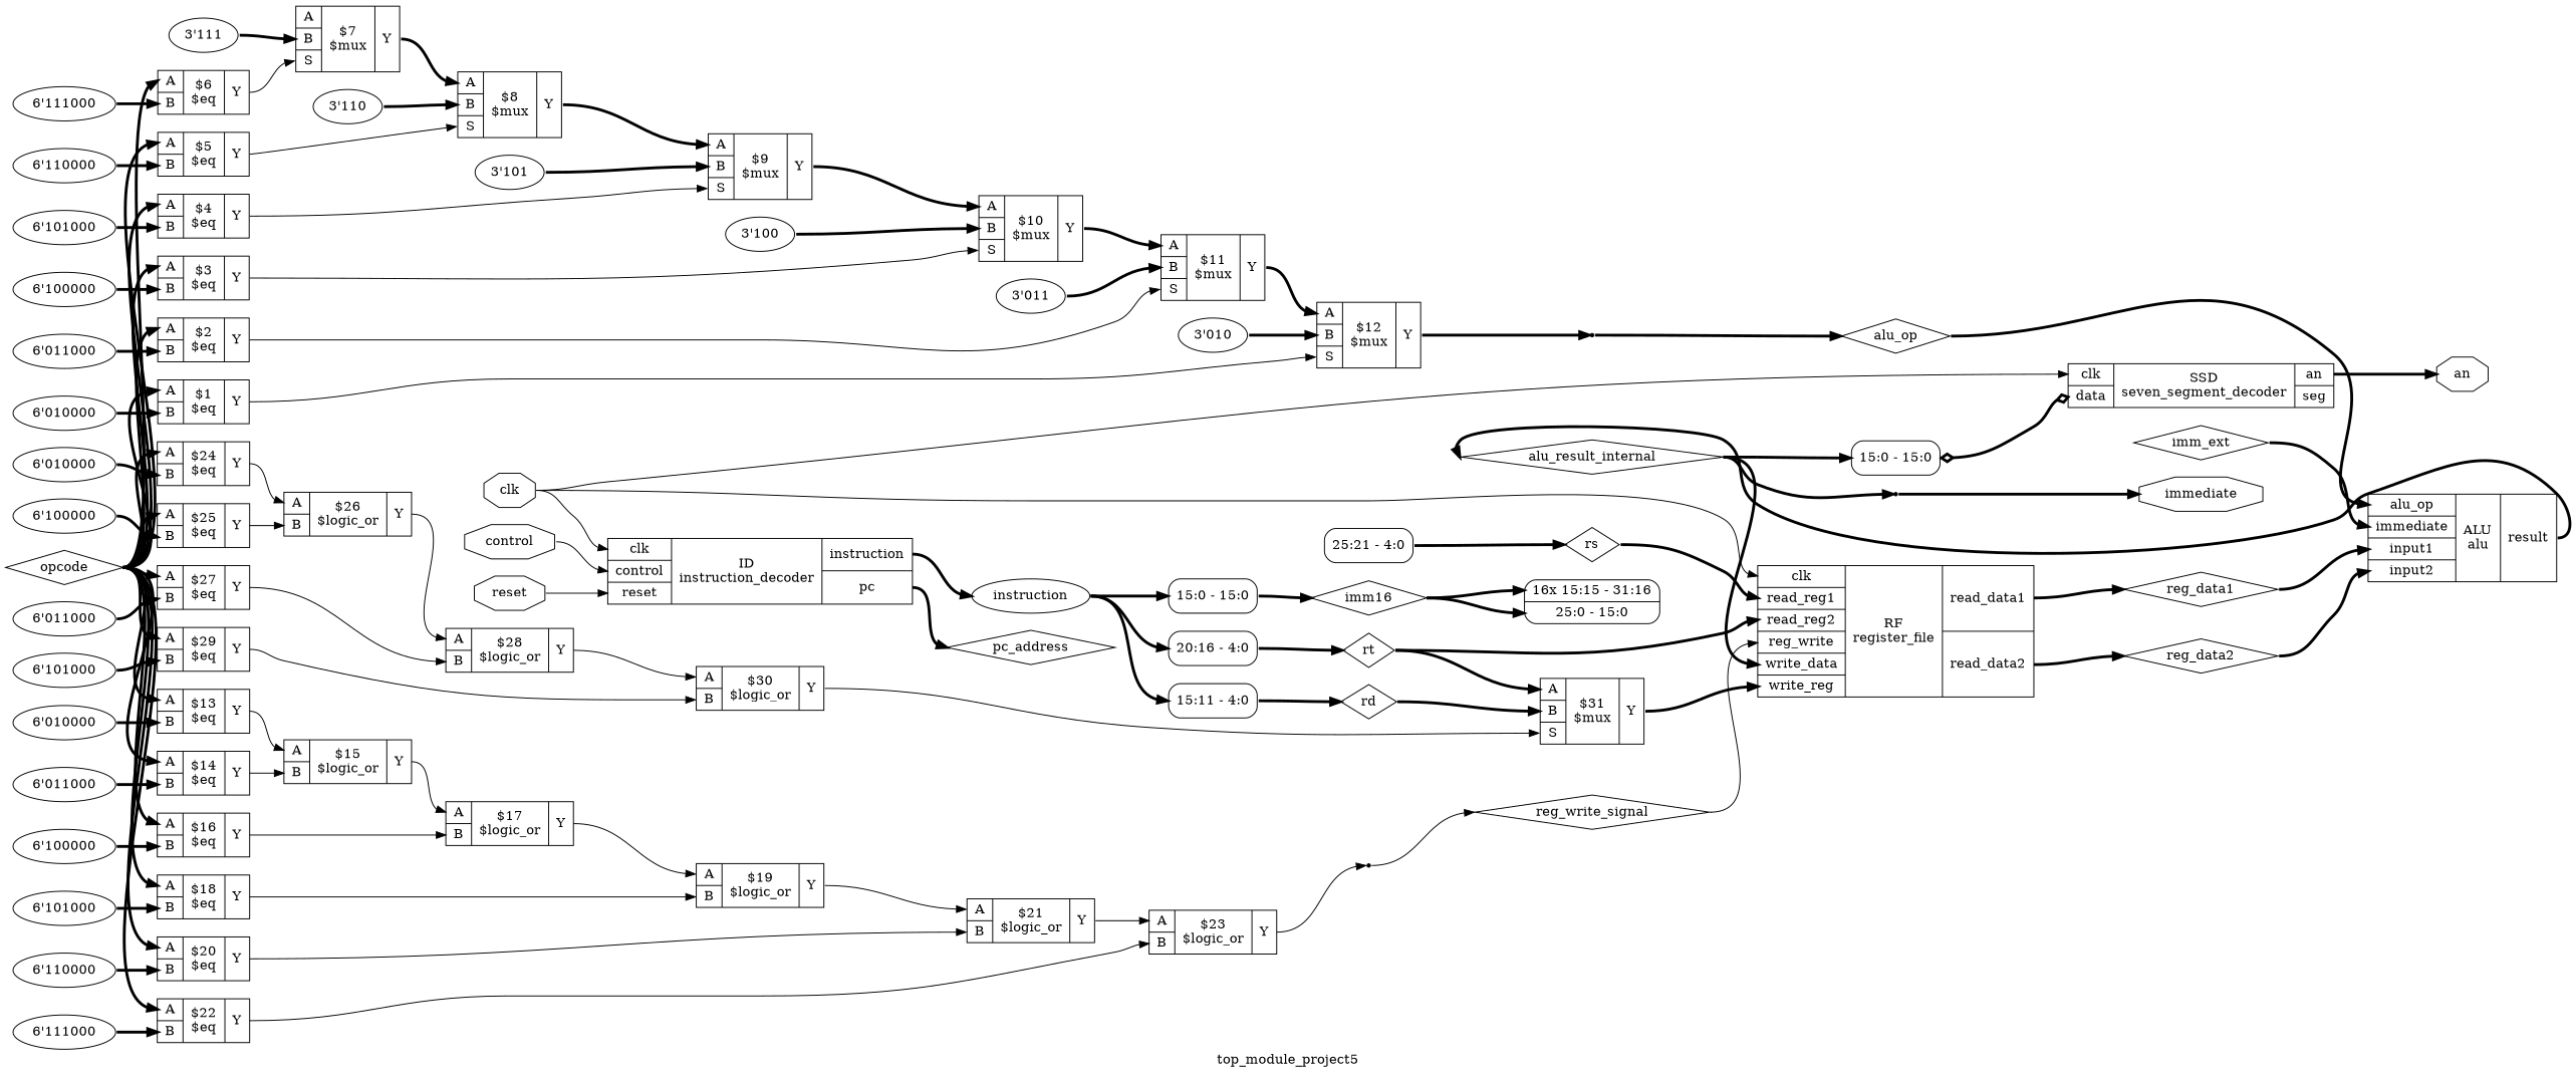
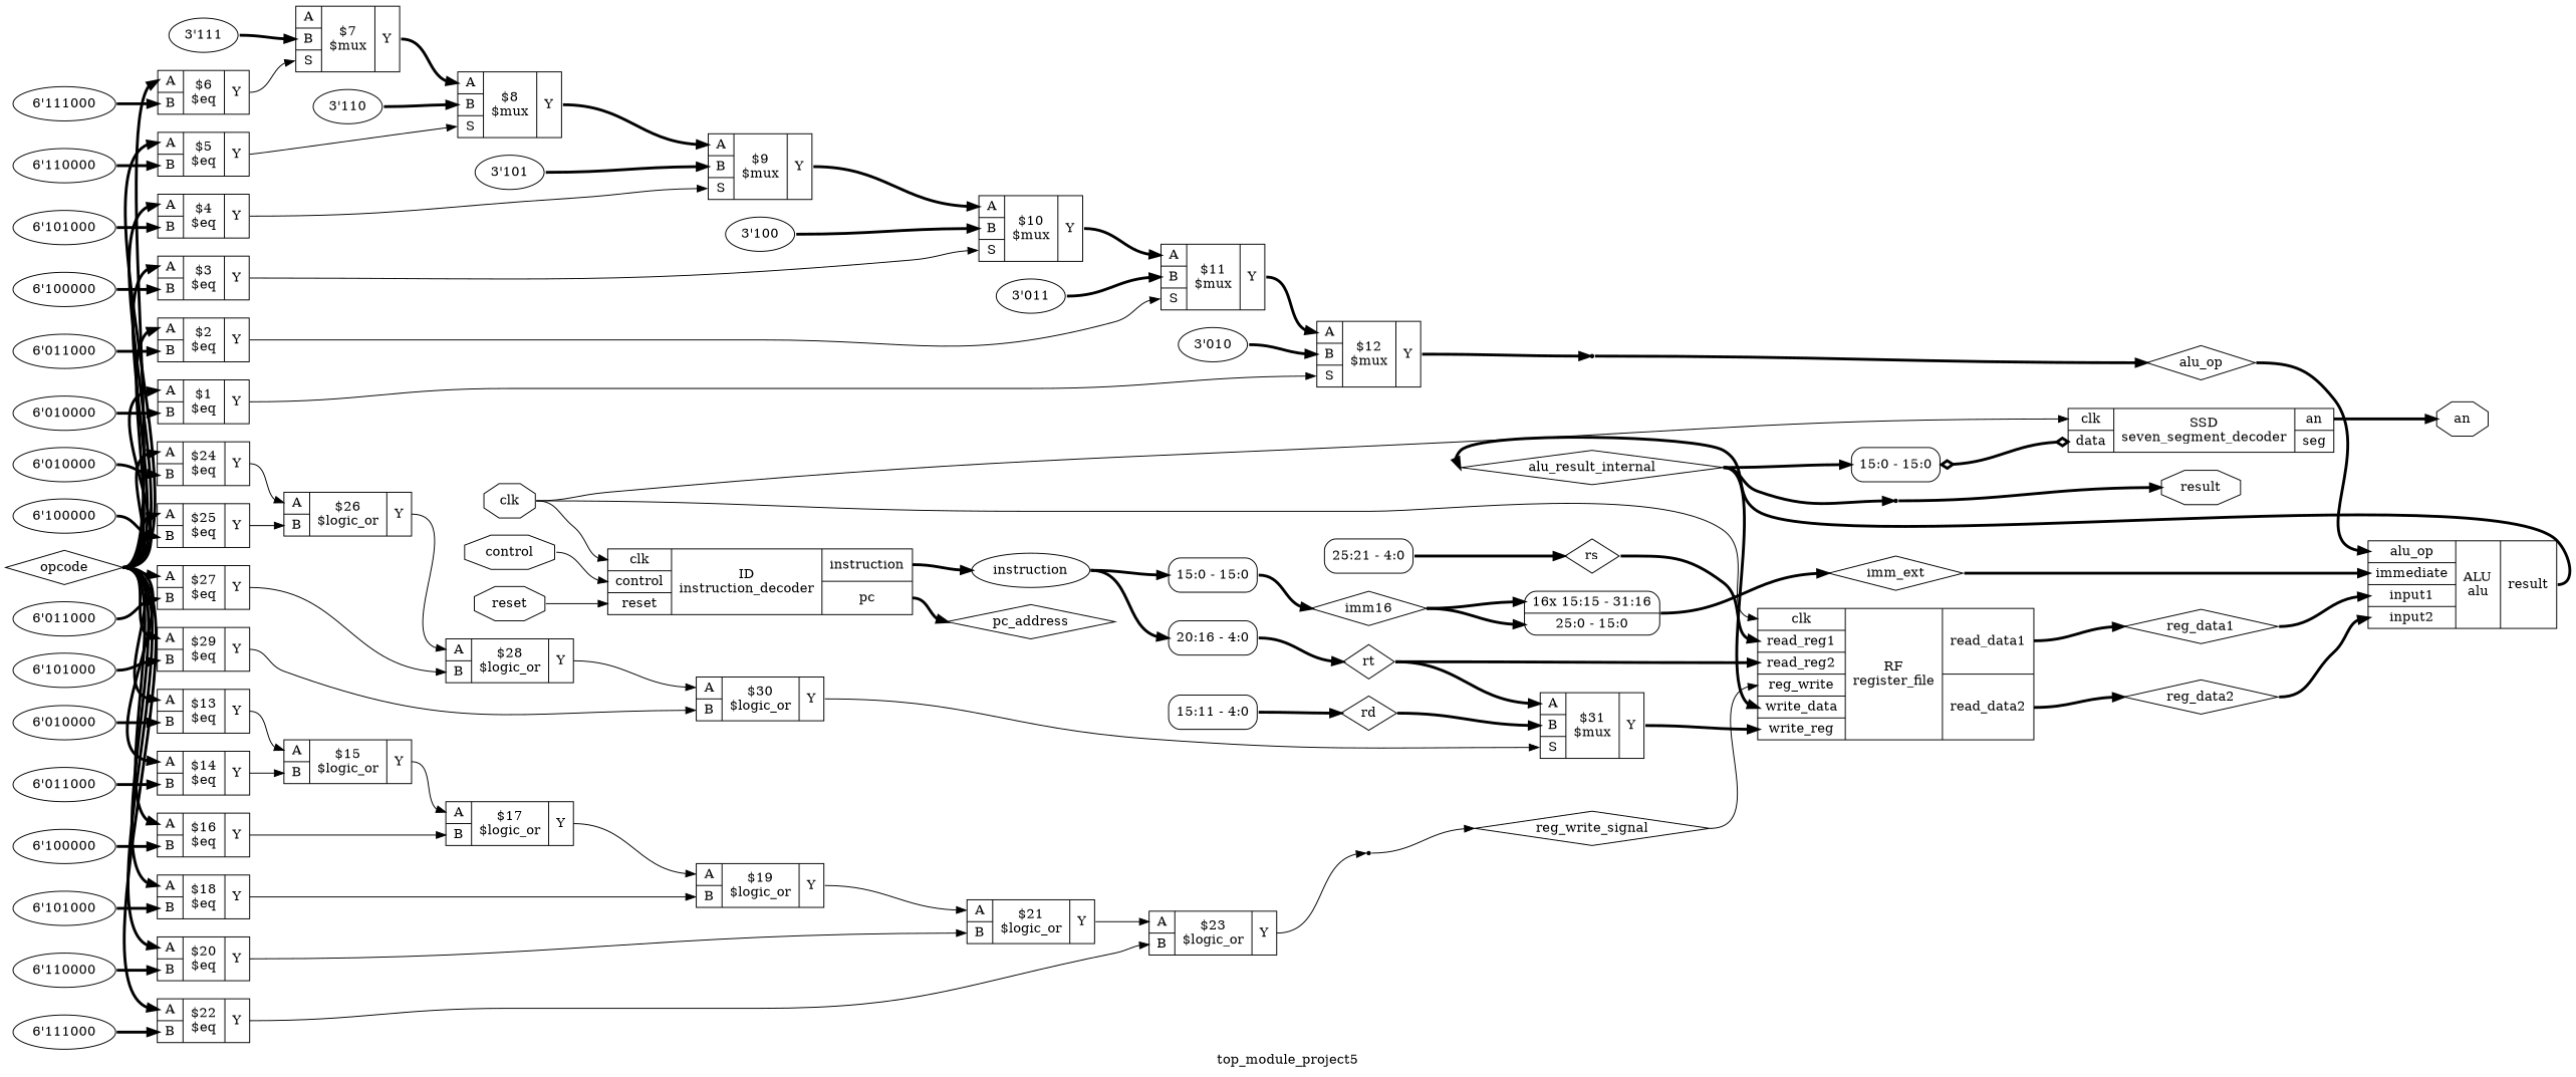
  digraph {
    label=top_module_project5
    rankdir=LR
    remincross=true
    node [shape=record]
    edge [color=black fontcolor=black headport="p59:w" style="setlinewidth(3)" tailport=e]
    n1 [color=black fontcolor=black label=alu_result_internal shape=diamond]
    n2 [color=black fontcolor=black label="<s0> 15:0 - 15:0 " style=rounded]
    n3 [label="{{<p50> clk|<p70> read_reg1|<p71> read_reg2|<p72> reg_write|<p73> write_data|<p74> write_reg}|RF\nregister_file|{<p75> read_data1|<p76> read_data2}}"]
    x32 [shape=point]
    n5 [label="{{<p50> clk|<p51> data}|SSD\nseven_segment_decoder|{<p45> an|<p52> seg}}"]
    n6 [color=black fontcolor=black label=reg_data2 shape=diamond]
    n7 [color=black fontcolor=black label=reg_data1 shape=diamond]
-   n8 [color=black fontcolor=black label=immediate shape=octagon]
+   n8 [color=black fontcolor=black label=result shape=octagon]
    n9 [color=black fontcolor=black label=reg_write_signal shape=diamond]
    n10 [color=black fontcolor=black label=alu_op shape=diamond]
    n11 [label="{{<p34> alu_op|<p54> immediate|<p55> input1|<p56> input2}|ALU\nalu|{<p47> result}}"]
    n12 [color=black fontcolor=black label=imm_ext shape=diamond]
    n13 [color=black fontcolor=black label=imm16 shape=diamond]
    n14 [color=black fontcolor=black label="<s16> 16x 15:15 - 31:16 |<s0> 25:0 - 15:0 " style=rounded]
    n15 [color=black fontcolor=black label=rd shape=diamond]
    n16 [label="{{<p58> A|<p59> B|<p60> S}|$31\n$mux|{<p61> Y}}"]
    n17 [color=black fontcolor=black label=rt shape=diamond]
    n18 [color=black fontcolor=black label=rs shape=diamond]
    n19 [color=black fontcolor=black label=opcode shape=diamond]
    n20 [label="{{<p58> A|<p59> B}|$29\n$eq|{<p61> Y}}"]
    n21 [label="{{<p58> A|<p59> B}|$27\n$eq|{<p61> Y}}"]
    n22 [label="{{<p58> A|<p59> B}|$25\n$eq|{<p61> Y}}"]
    n23 [label="{{<p58> A|<p59> B}|$24\n$eq|{<p61> Y}}"]
    n24 [label="{{<p58> A|<p59> B}|$22\n$eq|{<p61> Y}}"]
    n25 [label="{{<p58> A|<p59> B}|$20\n$eq|{<p61> Y}}"]
    n26 [label="{{<p58> A|<p59> B}|$18\n$eq|{<p61> Y}}"]
    n27 [label="{{<p58> A|<p59> B}|$16\n$eq|{<p61> Y}}"]
    n28 [label="{{<p58> A|<p59> B}|$14\n$eq|{<p61> Y}}"]
    n29 [label="{{<p58> A|<p59> B}|$13\n$eq|{<p61> Y}}"]
    n30 [label="{{<p58> A|<p59> B}|$6\n$eq|{<p61> Y}}"]
    n31 [label="{{<p58> A|<p59> B}|$5\n$eq|{<p61> Y}}"]
    n32 [label="{{<p58> A|<p59> B}|$4\n$eq|{<p61> Y}}"]
    n33 [label="{{<p58> A|<p59> B}|$3\n$eq|{<p61> Y}}"]
    n34 [label="{{<p58> A|<p59> B}|$2\n$eq|{<p61> Y}}"]
    n35 [label="{{<p58> A|<p59> B}|$1\n$eq|{<p61> Y}}"]
    n36 [label="{{<p58> A|<p59> B}|$30\n$logic_or|{<p61> Y}}"]
    n37 [label="{{<p58> A|<p59> B}|$28\n$logic_or|{<p61> Y}}"]
    n38 [label="{{<p58> A|<p59> B}|$26\n$logic_or|{<p61> Y}}"]
    n39 [label="{{<p58> A|<p59> B}|$23\n$logic_or|{<p61> Y}}"]
    n40 [label="{{<p58> A|<p59> B}|$21\n$logic_or|{<p61> Y}}"]
    n41 [label="{{<p58> A|<p59> B}|$19\n$logic_or|{<p61> Y}}"]
    n42 [label="{{<p58> A|<p59> B}|$17\n$logic_or|{<p61> Y}}"]
    n43 [label="{{<p58> A|<p59> B}|$15\n$logic_or|{<p61> Y}}"]
    n44 [label="{{<p58> A|<p59> B|<p60> S}|$7\n$mux|{<p61> Y}}"]
    n45 [label="{{<p58> A|<p59> B|<p60> S}|$8\n$mux|{<p61> Y}}"]
    n46 [label="{{<p58> A|<p59> B|<p60> S}|$9\n$mux|{<p61> Y}}"]
    n47 [label="{{<p58> A|<p59> B|<p60> S}|$10\n$mux|{<p61> Y}}"]
    n48 [label="{{<p58> A|<p59> B|<p60> S}|$11\n$mux|{<p61> Y}}"]
    n49 [label="{{<p58> A|<p59> B|<p60> S}|$12\n$mux|{<p61> Y}}"]
    n50 [color=black fontcolor=black label=instruction shape=ellipse]
    n51 [color=black fontcolor=black label="<s0> 20:16 - 4:0 " style=rounded]
    n52 [color=black fontcolor=black label="<s0> 15:11 - 4:0 " style=rounded]
    n53 [color=black fontcolor=black label="<s0> 15:0 - 15:0 " style=rounded]
    n54 [color=black fontcolor=black label="<s0> 25:21 - 4:0 " style=rounded]
    n55 [color=black fontcolor=black label=pc_address shape=diamond]
    n56 [color=black fontcolor=black label=an shape=octagon]
    n57 [color=black fontcolor=black label=control shape=octagon]
    n58 [label="{{<p50> clk|<p48> control|<p49> reset}|ID\ninstruction_decoder|{<p43> instruction|<p101> pc}}"]
    n59 [color=black fontcolor=black label=reset shape=octagon]
    n60 [color=black fontcolor=black label=clk shape=octagon]
    n61 [label="6'101000" shape=""]
    n62 [label="6'011000" shape=""]
    n63 [label="6'100000" shape=""]
    n64 [label="6'010000" shape=""]
    x31 [shape=point]
    n66 [label="6'111000" shape=""]
    n67 [label="6'110000" shape=""]
    n68 [label="6'101000" shape=""]
    n69 [label="6'100000" shape=""]
    n70 [label="6'011000" shape=""]
    n71 [label="6'010000" shape=""]
    n72 [label="3'010" shape=""]
    x30 [shape=point]
    n74 [label="3'011" shape=""]
    n75 [label="3'100" shape=""]
    n76 [label="3'101" shape=""]
    n77 [label="3'110" shape=""]
    n78 [label="3'111" shape=""]
    n79 [label="6'111000" shape=""]
    n80 [label="6'110000" shape=""]
    n81 [label="6'101000" shape=""]
    n82 [label="6'100000" shape=""]
    n83 [label="6'011000" shape=""]
    n84 [label="6'010000" shape=""]
    n1 -> n2 [headport="s0:w"]
    n1 -> n3 [headport="p73:w"]
    n1 -> x32 [headport=w]
    n2 -> n5 [arrowhead=odiamond arrowtail=odiamond dir=both headport="p51:w"]
    n3 -> n6 [headport=w tailport="p76:e"]
    n3 -> n7 [headport=w tailport="p75:e"]
    x32 -> n8 [headport=w]
    n5 -> n56 [headport=w tailport="p45:e"]
    n6 -> n11 [headport="p56:w"]
    n7 -> n11 [headport="p55:w"]
    n9 -> n3 [headport="p72:w" style=""]
    n10 -> n11 [headport="p34:w"]
    n11 -> n1 [headport=w tailport="p47:e"]
    n12 -> n11 [headport="p54:w"]
    n13 -> n14 [headport="s0:w"]
    n13 -> n14 [headport="s16:w"]
+   n14 -> n12 [headport=w]
    n15 -> n16
    n16 -> n3 [headport="p74:w" tailport="p61:e"]
    n17 -> n3 [headport="p71:w"]
    n17 -> n16 [headport="p58:w"]
    n18 -> n3 [headport="p70:w"]
    n19 -> n20 [headport="p58:w"]
    n19 -> n21 [headport="p58:w"]
    n19 -> n22 [headport="p58:w"]
    n19 -> n23 [headport="p58:w"]
    n19 -> n24 [headport="p58:w"]
    n19 -> n25 [headport="p58:w"]
    n19 -> n26 [headport="p58:w"]
    n19 -> n27 [headport="p58:w"]
    n19 -> n28 [headport="p58:w"]
    n19 -> n29 [headport="p58:w"]
    n19 -> n30 [headport="p58:w"]
    n19 -> n31 [headport="p58:w"]
    n19 -> n32 [headport="p58:w"]
    n19 -> n33 [headport="p58:w"]
    n19 -> n34 [headport="p58:w"]
    n19 -> n35 [headport="p58:w"]
    n20 -> n36 [tailport="p61:e" style=""]
    n21 -> n37 [tailport="p61:e" style=""]
    n22 -> n38 [tailport="p61:e" style=""]
    n23 -> n38 [headport="p58:w" tailport="p61:e" style=""]
    n24 -> n39 [tailport="p61:e" style=""]
    n25 -> n40 [tailport="p61:e" style=""]
    n26 -> n41 [tailport="p61:e" style=""]
    n27 -> n42 [tailport="p61:e" style=""]
    n28 -> n43 [tailport="p61:e" style=""]
    n29 -> n43 [headport="p58:w" tailport="p61:e" style=""]
    n30 -> n44 [headport="p60:w" tailport="p61:e" style=""]
    n31 -> n45 [headport="p60:w" tailport="p61:e" style=""]
    n32 -> n46 [headport="p60:w" tailport="p61:e" style=""]
    n33 -> n47 [headport="p60:w" tailport="p61:e" style=""]
    n34 -> n48 [headport="p60:w" tailport="p61:e" style=""]
    n35 -> n49 [headport="p60:w" tailport="p61:e" style=""]
    n36 -> n16 [headport="p60:w" tailport="p61:e" style=""]
    n37 -> n36 [headport="p58:w" tailport="p61:e" style=""]
    n38 -> n37 [headport="p58:w" tailport="p61:e" style=""]
    n39 -> x31 [headport=w tailport="p61:e" style=""]
    n40 -> n39 [headport="p58:w" tailport="p61:e" style=""]
    n41 -> n40 [headport="p58:w" tailport="p61:e" style=""]
    n42 -> n41 [headport="p58:w" tailport="p61:e" style=""]
    n43 -> n42 [headport="p58:w" tailport="p61:e" style=""]
    n44 -> n45 [headport="p58:w" tailport="p61:e"]
    n45 -> n46 [headport="p58:w" tailport="p61:e"]
    n46 -> n47 [headport="p58:w" tailport="p61:e"]
    n47 -> n48 [headport="p58:w" tailport="p61:e"]
    n48 -> n49 [headport="p58:w" tailport="p61:e"]
    n49 -> x30 [headport=w tailport="p61:e"]
    n50 -> n51 [headport="s0:w"]
-   n50 -> n52 [headport="s0:w"]
    n50 -> n53 [headport="s0:w"]
    n51 -> n17 [headport=w]
    n52 -> n15 [headport=w]
    n53 -> n13 [headport=w]
    n54 -> n18 [headport=w]
    n57 -> n58 [headport="p48:w" style=""]
    n58 -> n50 [headport=w tailport="p43:e"]
    n58 -> n55 [headport=w tailport="p101:e"]
    n59 -> n58 [headport="p49:w" style=""]
    n60 -> n3 [headport="p50:w" style=""]
    n60 -> n5 [headport="p50:w" style=""]
    n60 -> n58 [headport="p50:w" style=""]
    n61 -> n20
    n62 -> n21
    n63 -> n22
    n64 -> n23
    x31 -> n9 [headport=w style=""]
    n66 -> n24
    n67 -> n25
    n68 -> n26
    n69 -> n27
    n70 -> n28
    n71 -> n29
    n72 -> n49
    x30 -> n10 [headport=w]
    n74 -> n48
    n75 -> n47
    n76 -> n46
    n77 -> n45
    n78 -> n44
    n79 -> n30
    n80 -> n31
    n81 -> n32
    n82 -> n33
    n83 -> n34
    n84 -> n35
  }
